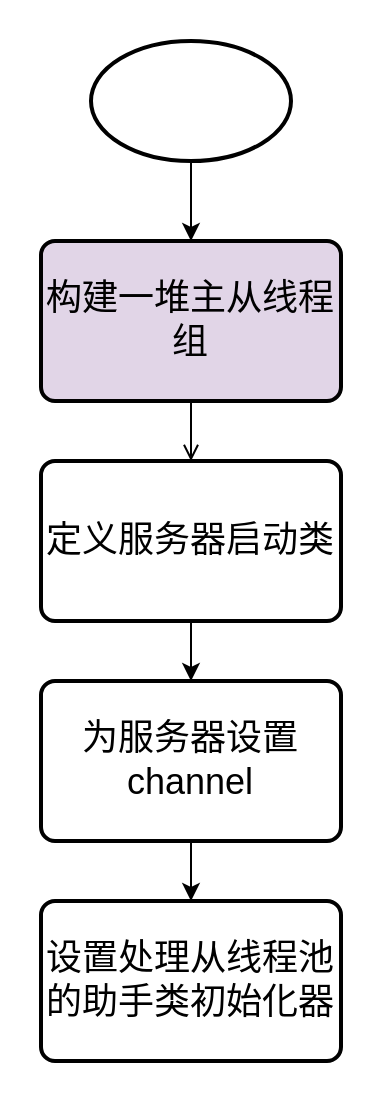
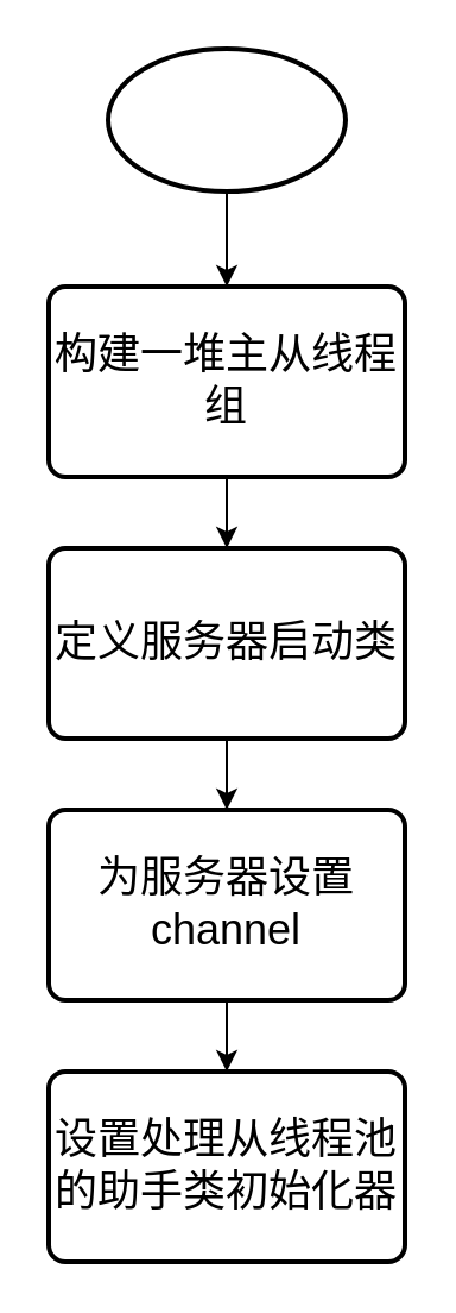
  <mxCell id="0" />
  <mxCell id="1" parent="0" />
  <mxCell id="2" value="" style="edgeStyle=orthogonalEdgeStyle;rounded=0;orthogonalLoop=1;jettySize=auto;html=1;" edge="1" parent="1" source="3" target="5"><mxGeometry relative="1" as="geometry" /></mxCell>
  <mxCell id="3" value="" style="strokeWidth=2;html=1;shape=mxgraph.flowchart.start_1;whiteSpace=wrap;" vertex="1" parent="1"><mxGeometry x="45" y="20" width="100" height="60" as="geometry" /></mxCell>
- <mxCell id="4" value="" style="edgeStyle=orthogonalEdgeStyle;rounded=0;orthogonalLoop=1;jettySize=auto;html=1;fontSize=18;endArrow=open;" edge="1" parent="1" source="5" target="7"><mxGeometry relative="1" as="geometry" /></mxCell>
- <mxCell id="5" value="构建一堆主从线程组" style="rounded=1;whiteSpace=wrap;html=1;absoluteArcSize=1;arcSize=14;strokeWidth=2;fontSize=18;fillColor=#e1d5e7;" vertex="1" parent="1"><mxGeometry x="20" y="120" width="150" height="80" as="geometry" /></mxCell>
+ <mxCell id="4" value="" style="edgeStyle=orthogonalEdgeStyle;rounded=0;orthogonalLoop=1;jettySize=auto;html=1;fontSize=18;" edge="1" parent="1" source="5" target="7"><mxGeometry relative="1" as="geometry" /></mxCell>
+ <mxCell id="5" value="构建一堆主从线程组" style="rounded=1;whiteSpace=wrap;html=1;absoluteArcSize=1;arcSize=14;strokeWidth=2;fontSize=18;" vertex="1" parent="1"><mxGeometry x="20" y="120" width="150" height="80" as="geometry" /></mxCell>
  <mxCell id="6" value="" style="edgeStyle=orthogonalEdgeStyle;rounded=0;orthogonalLoop=1;jettySize=auto;html=1;fontSize=18;" edge="1" parent="1" source="7" target="9"><mxGeometry relative="1" as="geometry" /></mxCell>
  <mxCell id="7" value="定义服务器启动类" style="rounded=1;whiteSpace=wrap;html=1;absoluteArcSize=1;arcSize=14;strokeWidth=2;fontSize=18;" vertex="1" parent="1"><mxGeometry x="20" y="230" width="150" height="80" as="geometry" /></mxCell>
  <mxCell id="8" value="" style="edgeStyle=orthogonalEdgeStyle;rounded=0;orthogonalLoop=1;jettySize=auto;html=1;fontSize=18;" edge="1" parent="1" source="9" target="10"><mxGeometry relative="1" as="geometry" /></mxCell>
  <mxCell id="9" value="为服务器设置channel" style="rounded=1;whiteSpace=wrap;html=1;absoluteArcSize=1;arcSize=14;strokeWidth=2;fontSize=18;" vertex="1" parent="1"><mxGeometry x="20" y="340" width="150" height="80" as="geometry" /></mxCell>
  <mxCell id="10" value="设置处理从线程池的助手类初始化器" style="rounded=1;whiteSpace=wrap;html=1;absoluteArcSize=1;arcSize=14;strokeWidth=2;fontSize=18;" vertex="1" parent="1"><mxGeometry x="20" y="450" width="150" height="80" as="geometry" /></mxCell>
